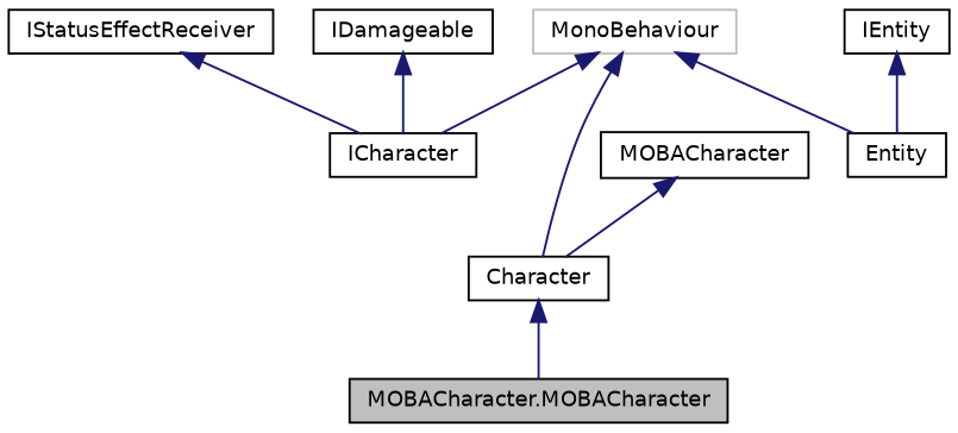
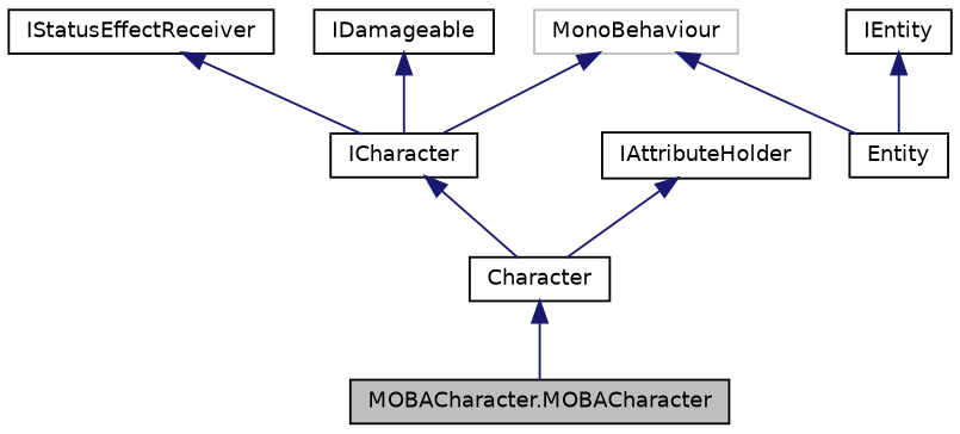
  digraph {
    node [color=black fillcolor=white fontname=Helvetica fontsize=10 shape=record style=filled]
    edge [color=midnightblue dir=back fontname=Helvetica fontsize=10 labelfontname=Helvetica labelfontsize=10 style=solid]
    n1 [fillcolor=grey75 fontcolor=black height=0.2 label="MOBACharacter.MOBACharacter" width=0.4]
    n2 [height=0.2 label=Character width=0.4]
    n3 [height=0.2 label=Entity width=0.4]
    n4 [color=grey75 height=0.2 label=MonoBehaviour width=0.4]
    n5 [height=0.2 label=ICharacter width=0.4]
    n6 [height=0.2 label=IEntity width=0.4]
    n7 [height=0.2 label=IStatusEffectReceiver width=0.4]
    n8 [height=0.2 label=IDamageable width=0.4]
-   n9 [height=0.2 label=MOBACharacter width=0.4]
+   n9 [height=0.2 label=IAttributeHolder width=0.4]
    n2 -> n1
    n4 -> n3
    n4 -> n5
-   n4 -> n2
+   n5 -> n2
    n6 -> n3
    n7 -> n5
    n8 -> n5
    n9 -> n2
  }
